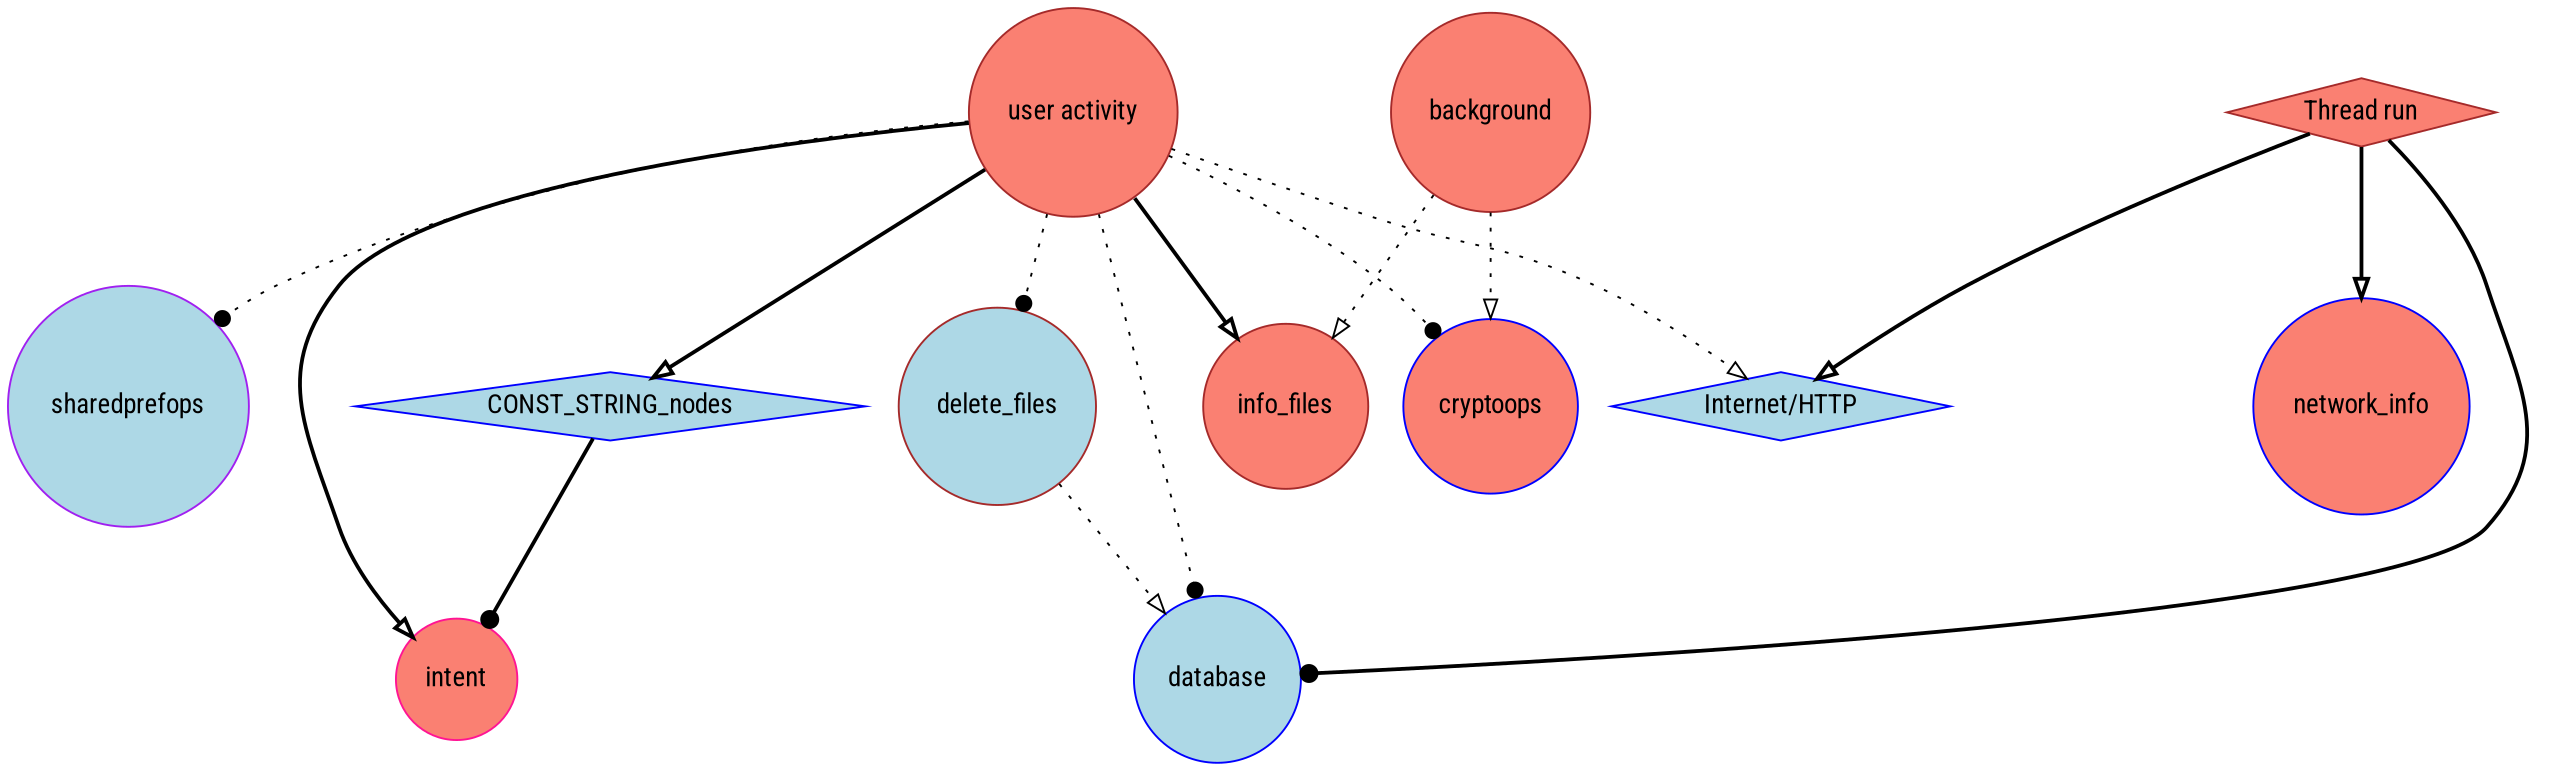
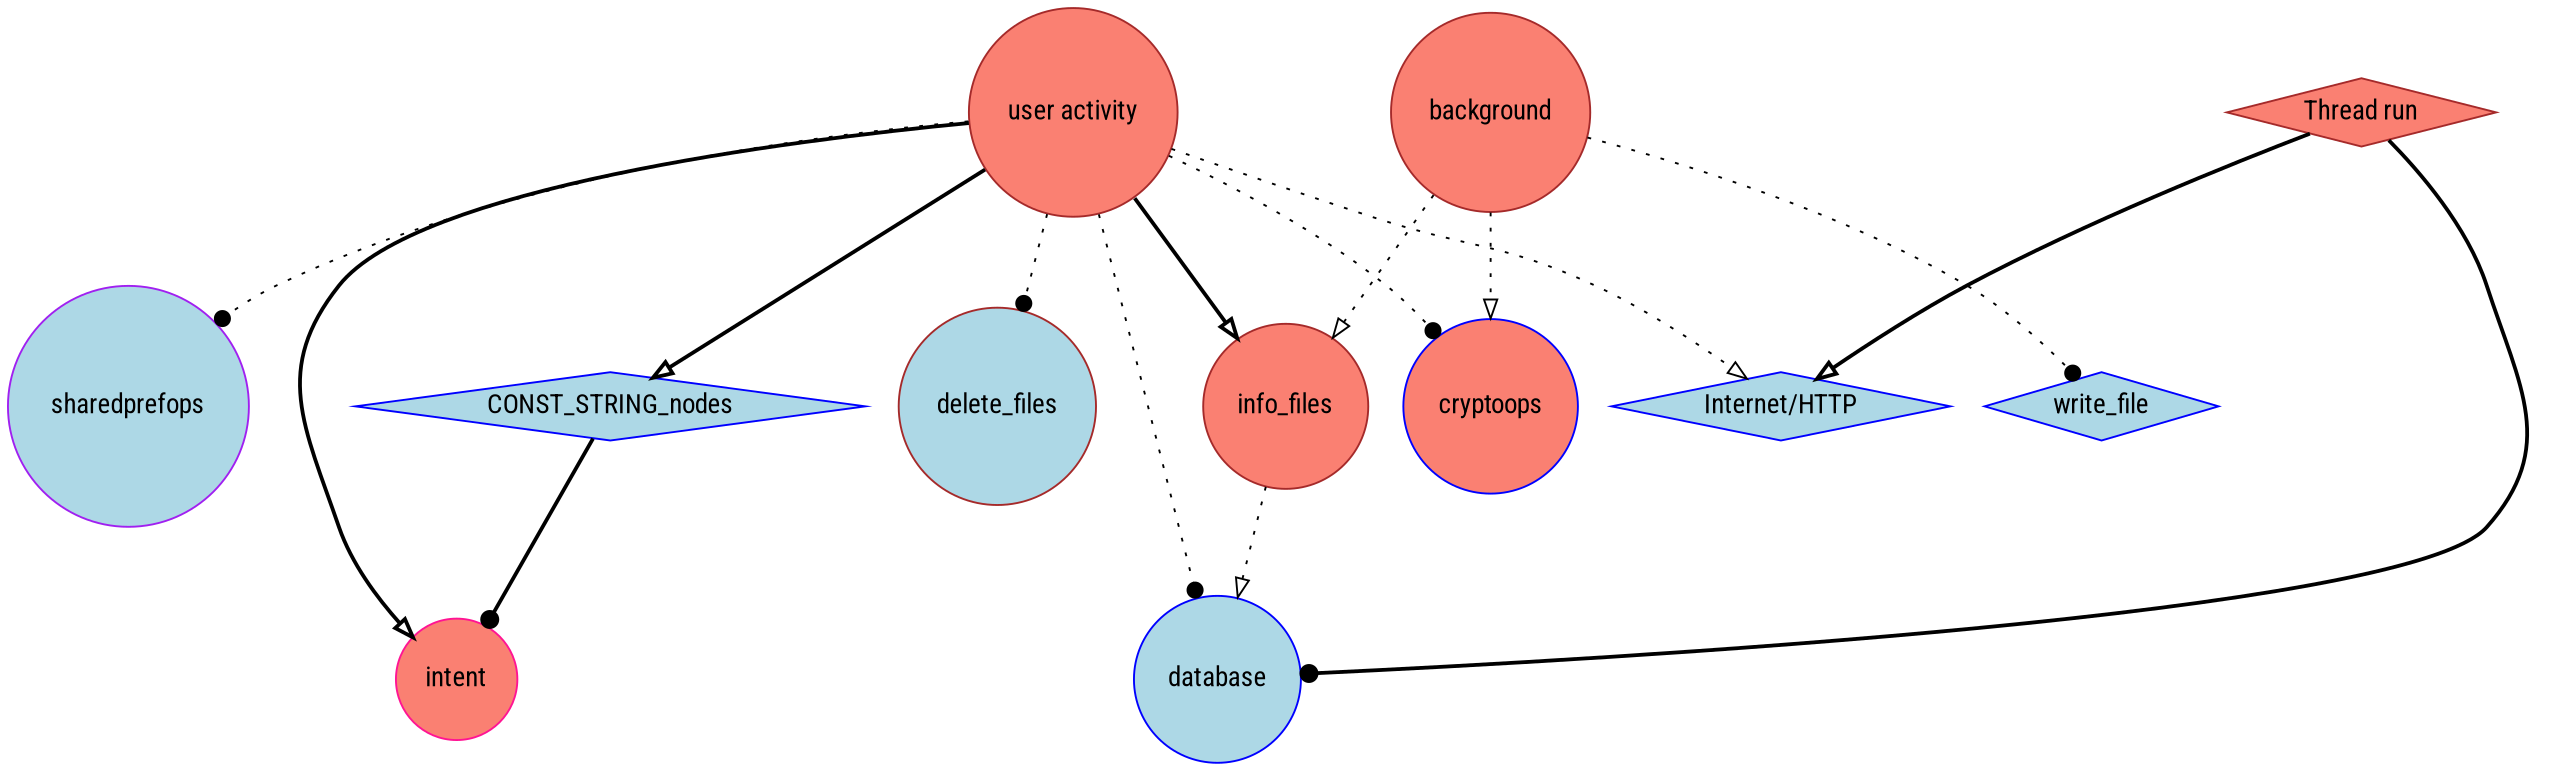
  strict digraph {
    fontname="Roboto Condensed"
    "graph"="{}"
    node [color=blue domain=library fillcolor=salmon fontname="Roboto Condensed" shape=circle style=filled type=merged]
    edge [arrowhead=onormal fontname="Roboto Condensed" style=dotted type=DEP]
    cryptoops
    intent [color=deeppink]
    "Internet/HTTP" [fillcolor=lightblue shape=diamond]
    sharedprefops [color=purple fillcolor=lightblue]
    CONST_STRING_nodes [fillcolor=lightblue shape=diamond type=CONST_STRING]
-   network_info
    delete_files [color=brown fillcolor=lightblue]
    database [fillcolor=lightblue]
    n9 [color=brown label=info_files]
+   write_file [fillcolor=lightblue shape=diamond]
    "user activity" [color=brown type=entrypoint]
    background [color=brown type=entrypoint]
    "Thread run" [color=brown shape=diamond type=entrypoint]
    CONST_STRING_nodes -> intent [arrowhead=dot style=bold]
-   delete_files -> database
+   n9 -> database
    "user activity" -> cryptoops [arrowhead=dot]
    "user activity" -> intent [style=bold]
    "user activity" -> "Internet/HTTP"
    "user activity" -> sharedprefops [arrowhead=dot]
    "user activity" -> CONST_STRING_nodes [style=bold]
    "user activity" -> delete_files [arrowhead=dot]
    "user activity" -> database [arrowhead=dot]
    "user activity" -> n9 [style=bold]
    background -> cryptoops
    background -> n9
+   background -> write_file [arrowhead=dot]
    "Thread run" -> "Internet/HTTP" [style=bold]
-   "Thread run" -> network_info [style=bold]
    "Thread run" -> database [arrowhead=dot style=bold]
  }
